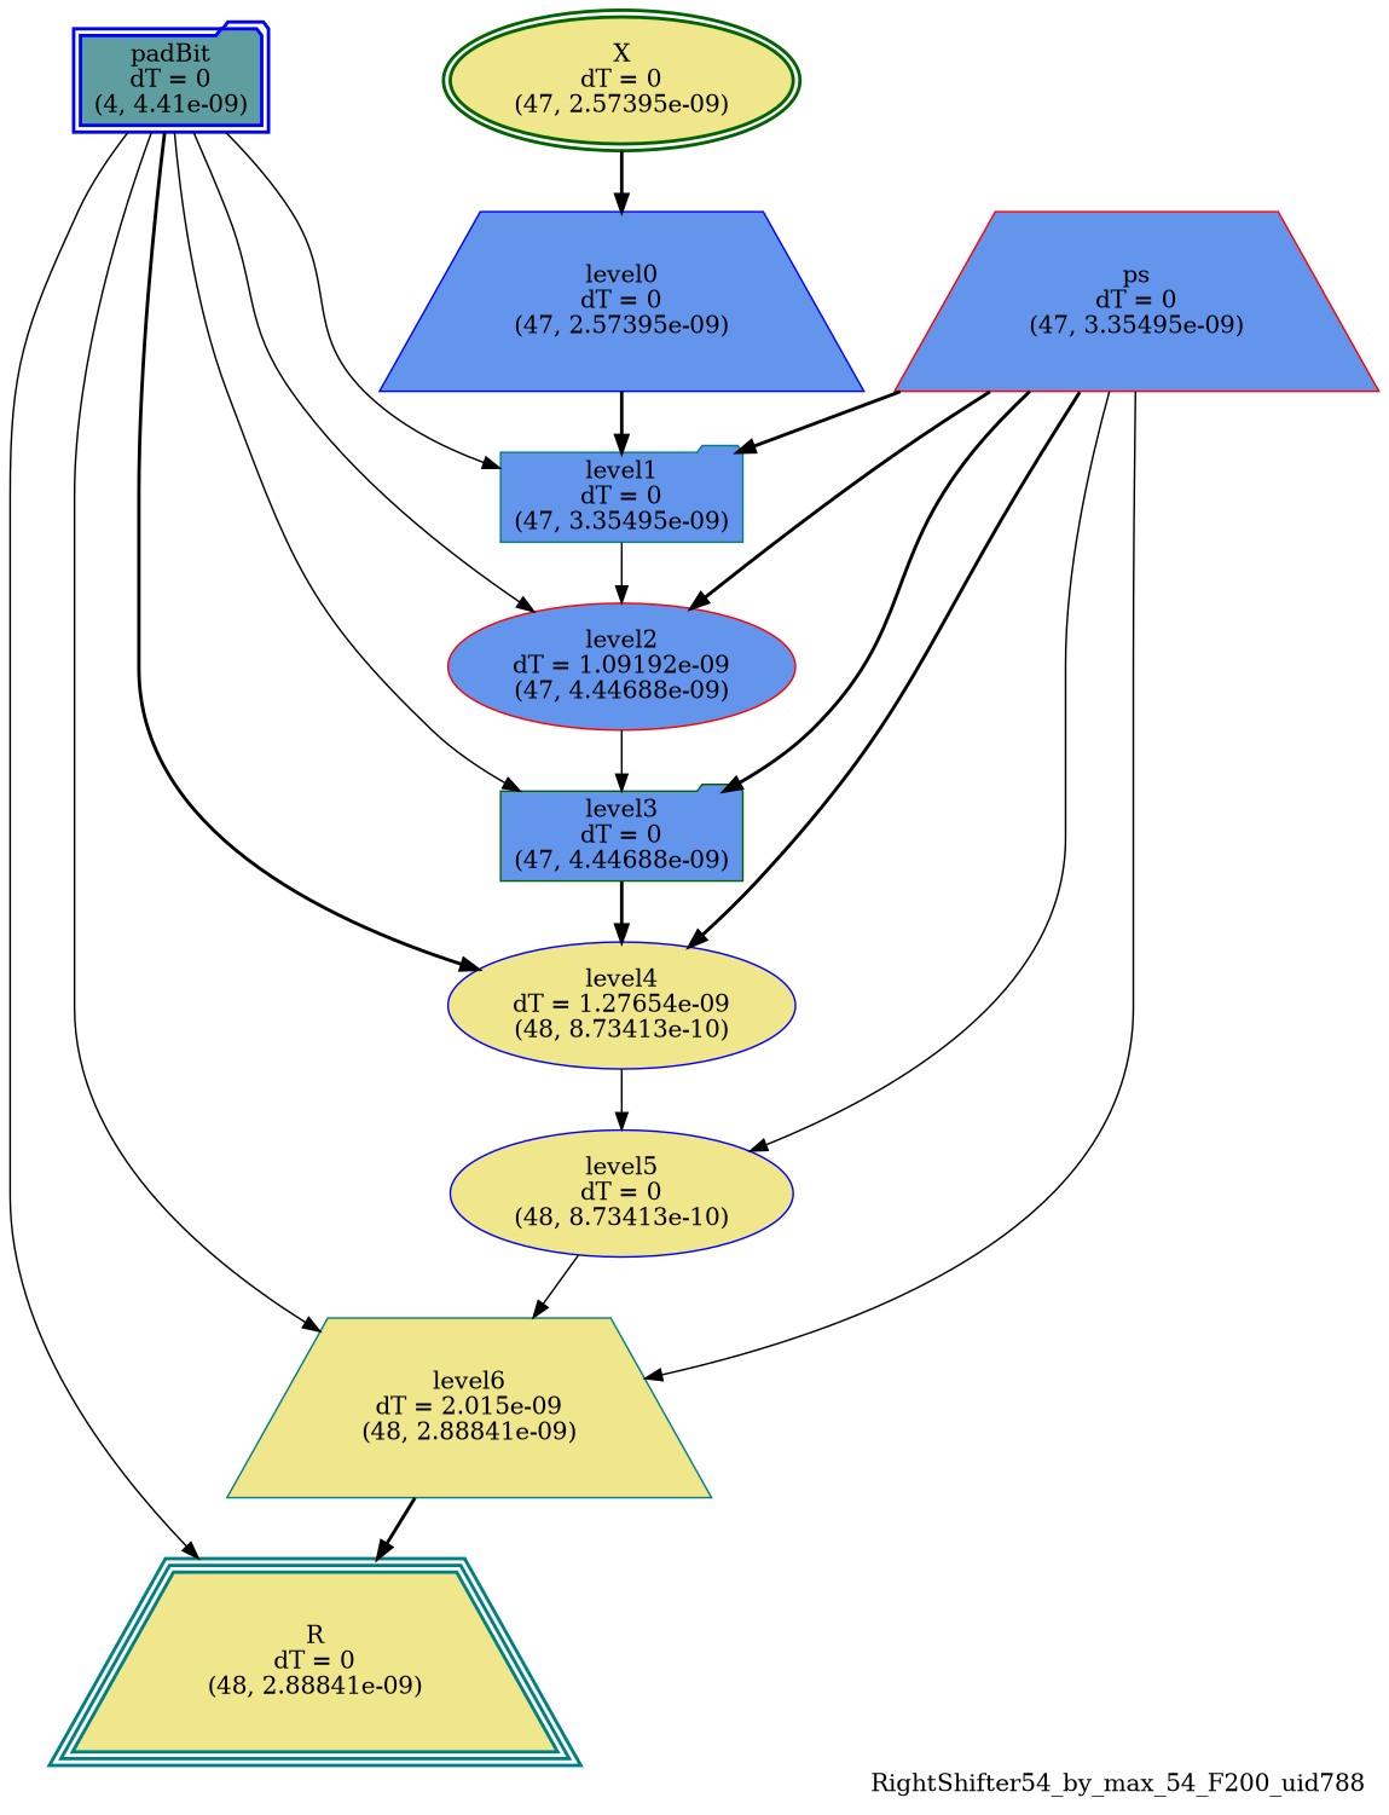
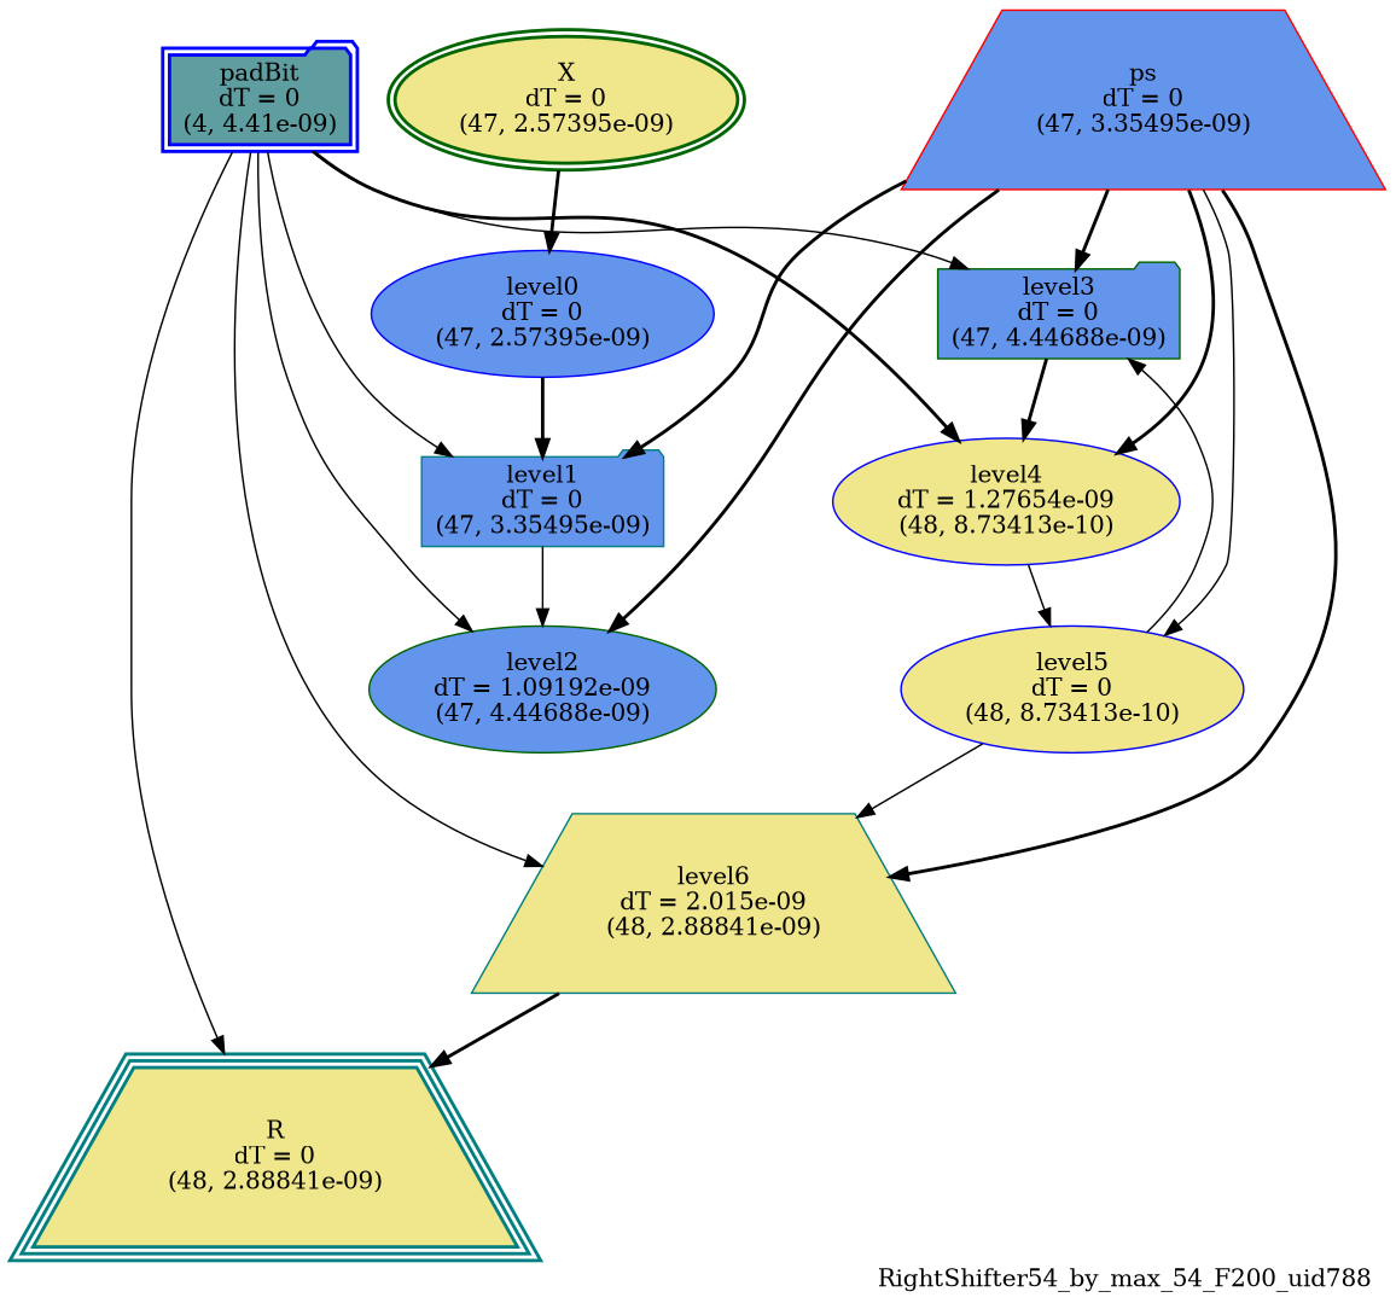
  digraph {
    label=RightShifter54_by_max_54_F200_uid788
    labeljust=right
    labelloc=bottom
    nodesep=0.25
    ranksep=0.5
    node [color=blue fillcolor=khaki peripheries=1 shape=ellipse style=filled]
    edge [arrowhead=normal arrowsize=1.0 arrowtail=normal color=black dir=forward style=solid]
    n1 [color=darkgreen label="X\ndT = 0\n(47, 2.57395e-09)" peripheries=2 style="bold, filled"]
    n2 [fillcolor=cadetblue label="padBit\ndT = 0\n(4, 4.41e-09)" peripheries=2 shape=folder style="bold, filled"]
    n3 [color=teal label="R\ndT = 0\n(48, 2.88841e-09)" peripheries=3 shape=trapezium style="bold, filled"]
-   n4 [fillcolor=cornflowerblue label="level0\ndT = 0\n(47, 2.57395e-09)" shape=trapezium]
+   n4 [fillcolor=cornflowerblue label="level0\ndT = 0\n(47, 2.57395e-09)"]
    n5 [color=teal fillcolor=cornflowerblue label="level1\ndT = 0\n(47, 3.35495e-09)" shape=folder]
-   n6 [color=red fillcolor=cornflowerblue label="level2\ndT = 1.09192e-09\n(47, 4.44688e-09)"]
+   n6 [color=darkgreen fillcolor=cornflowerblue label="level2\ndT = 1.09192e-09\n(47, 4.44688e-09)"]
    n7 [color=darkgreen fillcolor=cornflowerblue label="level3\ndT = 0\n(47, 4.44688e-09)" shape=folder]
    n8 [label="level4\ndT = 1.27654e-09\n(48, 8.73413e-10)"]
    n9 [color=teal label="level6\ndT = 2.015e-09\n(48, 2.88841e-09)" shape=trapezium]
    n10 [color=red fillcolor=cornflowerblue label="ps\ndT = 0\n(47, 3.35495e-09)" shape=trapezium]
    n11 [label="level5\ndT = 0\n(48, 8.73413e-10)"]
    subgraph sub_1 {
      rank=same
      n1
      n2
    }
    subgraph sub_2 {
      rank=same
      n3
    }
    n1 -> n4 [style=bold]
    n2 -> n3
    n2 -> n5
    n2 -> n6
    n2 -> n7
    n2 -> n8 [style=bold]
    n2 -> n9
    n4 -> n5 [style=bold]
    n5 -> n6
-   n6 -> n7
+   n11 -> n7
    n7 -> n8 [style=bold]
    n8 -> n11
    n9 -> n3 [style=bold]
    n10 -> n5 [style=bold]
    n10 -> n6 [style=bold]
    n10 -> n7 [style=bold]
    n10 -> n8 [style=bold]
-   n10 -> n9
+   n10 -> n9 [style=bold]
    n10 -> n11
    n11 -> n9
  }
